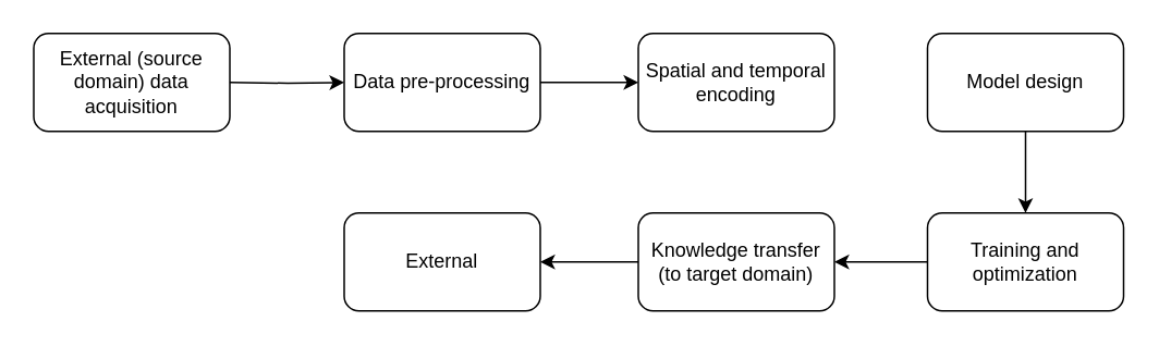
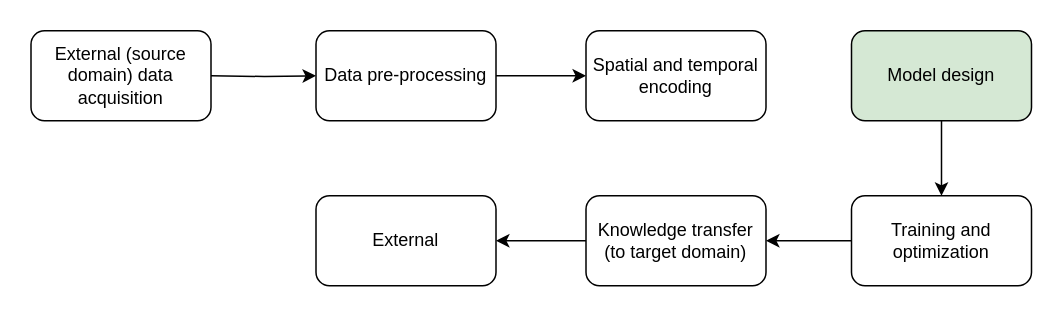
  <mxCell id="0" />
  <mxCell id="1" parent="0" />
  <mxCell id="2" value="External (source domain) data acquisition" style="rounded=1;whiteSpace=wrap;html=1;" vertex="1" parent="1"><mxGeometry x="20" y="20" width="120" height="60" as="geometry" /></mxCell>
  <mxCell id="3" value="" style="edgeStyle=orthogonalEdgeStyle;rounded=0;orthogonalLoop=1;jettySize=auto;html=1;" edge="1" parent="1" target="5"><mxGeometry relative="1" as="geometry"><mxPoint x="140" y="50" as="sourcePoint" /></mxGeometry></mxCell>
  <mxCell id="4" value="" style="edgeStyle=orthogonalEdgeStyle;rounded=0;orthogonalLoop=1;jettySize=auto;html=1;" edge="1" parent="1" source="5" target="6"><mxGeometry relative="1" as="geometry" /></mxCell>
  <mxCell id="5" value="Data pre-processing" style="whiteSpace=wrap;html=1;rounded=1;" vertex="1" parent="1"><mxGeometry x="210" y="20" width="120" height="60" as="geometry" /></mxCell>
  <mxCell id="6" value="Spatial and temporal encoding" style="whiteSpace=wrap;html=1;rounded=1;" vertex="1" parent="1"><mxGeometry x="390" y="20" width="120" height="60" as="geometry" /></mxCell>
  <mxCell id="7" value="" style="edgeStyle=orthogonalEdgeStyle;rounded=0;orthogonalLoop=1;jettySize=auto;html=1;" edge="1" parent="1" source="8" target="10"><mxGeometry relative="1" as="geometry" /></mxCell>
- <mxCell id="8" value="Model design" style="whiteSpace=wrap;html=1;rounded=1;" vertex="1" parent="1"><mxGeometry x="567" y="20" width="120" height="60" as="geometry" /></mxCell>
+ <mxCell id="8" value="Model design" style="whiteSpace=wrap;html=1;rounded=1;fillColor=#d5e8d4;" vertex="1" parent="1"><mxGeometry x="567" y="20" width="120" height="60" as="geometry" /></mxCell>
  <mxCell id="9" value="" style="edgeStyle=orthogonalEdgeStyle;rounded=0;orthogonalLoop=1;jettySize=auto;html=1;" edge="1" parent="1" source="10" target="12"><mxGeometry relative="1" as="geometry" /></mxCell>
  <mxCell id="10" value="Training and optimization" style="whiteSpace=wrap;html=1;rounded=1;" vertex="1" parent="1"><mxGeometry x="567" y="130" width="120" height="60" as="geometry" /></mxCell>
  <mxCell id="11" value="" style="edgeStyle=orthogonalEdgeStyle;rounded=0;orthogonalLoop=1;jettySize=auto;html=1;" edge="1" parent="1" source="12" target="13"><mxGeometry relative="1" as="geometry" /></mxCell>
  <mxCell id="12" value="Knowledge transfer (to target domain)" style="whiteSpace=wrap;html=1;rounded=1;" vertex="1" parent="1"><mxGeometry x="390" y="130" width="120" height="60" as="geometry" /></mxCell>
  <mxCell id="13" value="External" style="whiteSpace=wrap;html=1;rounded=1;" vertex="1" parent="1"><mxGeometry x="210" y="130" width="120" height="60" as="geometry" /></mxCell>
